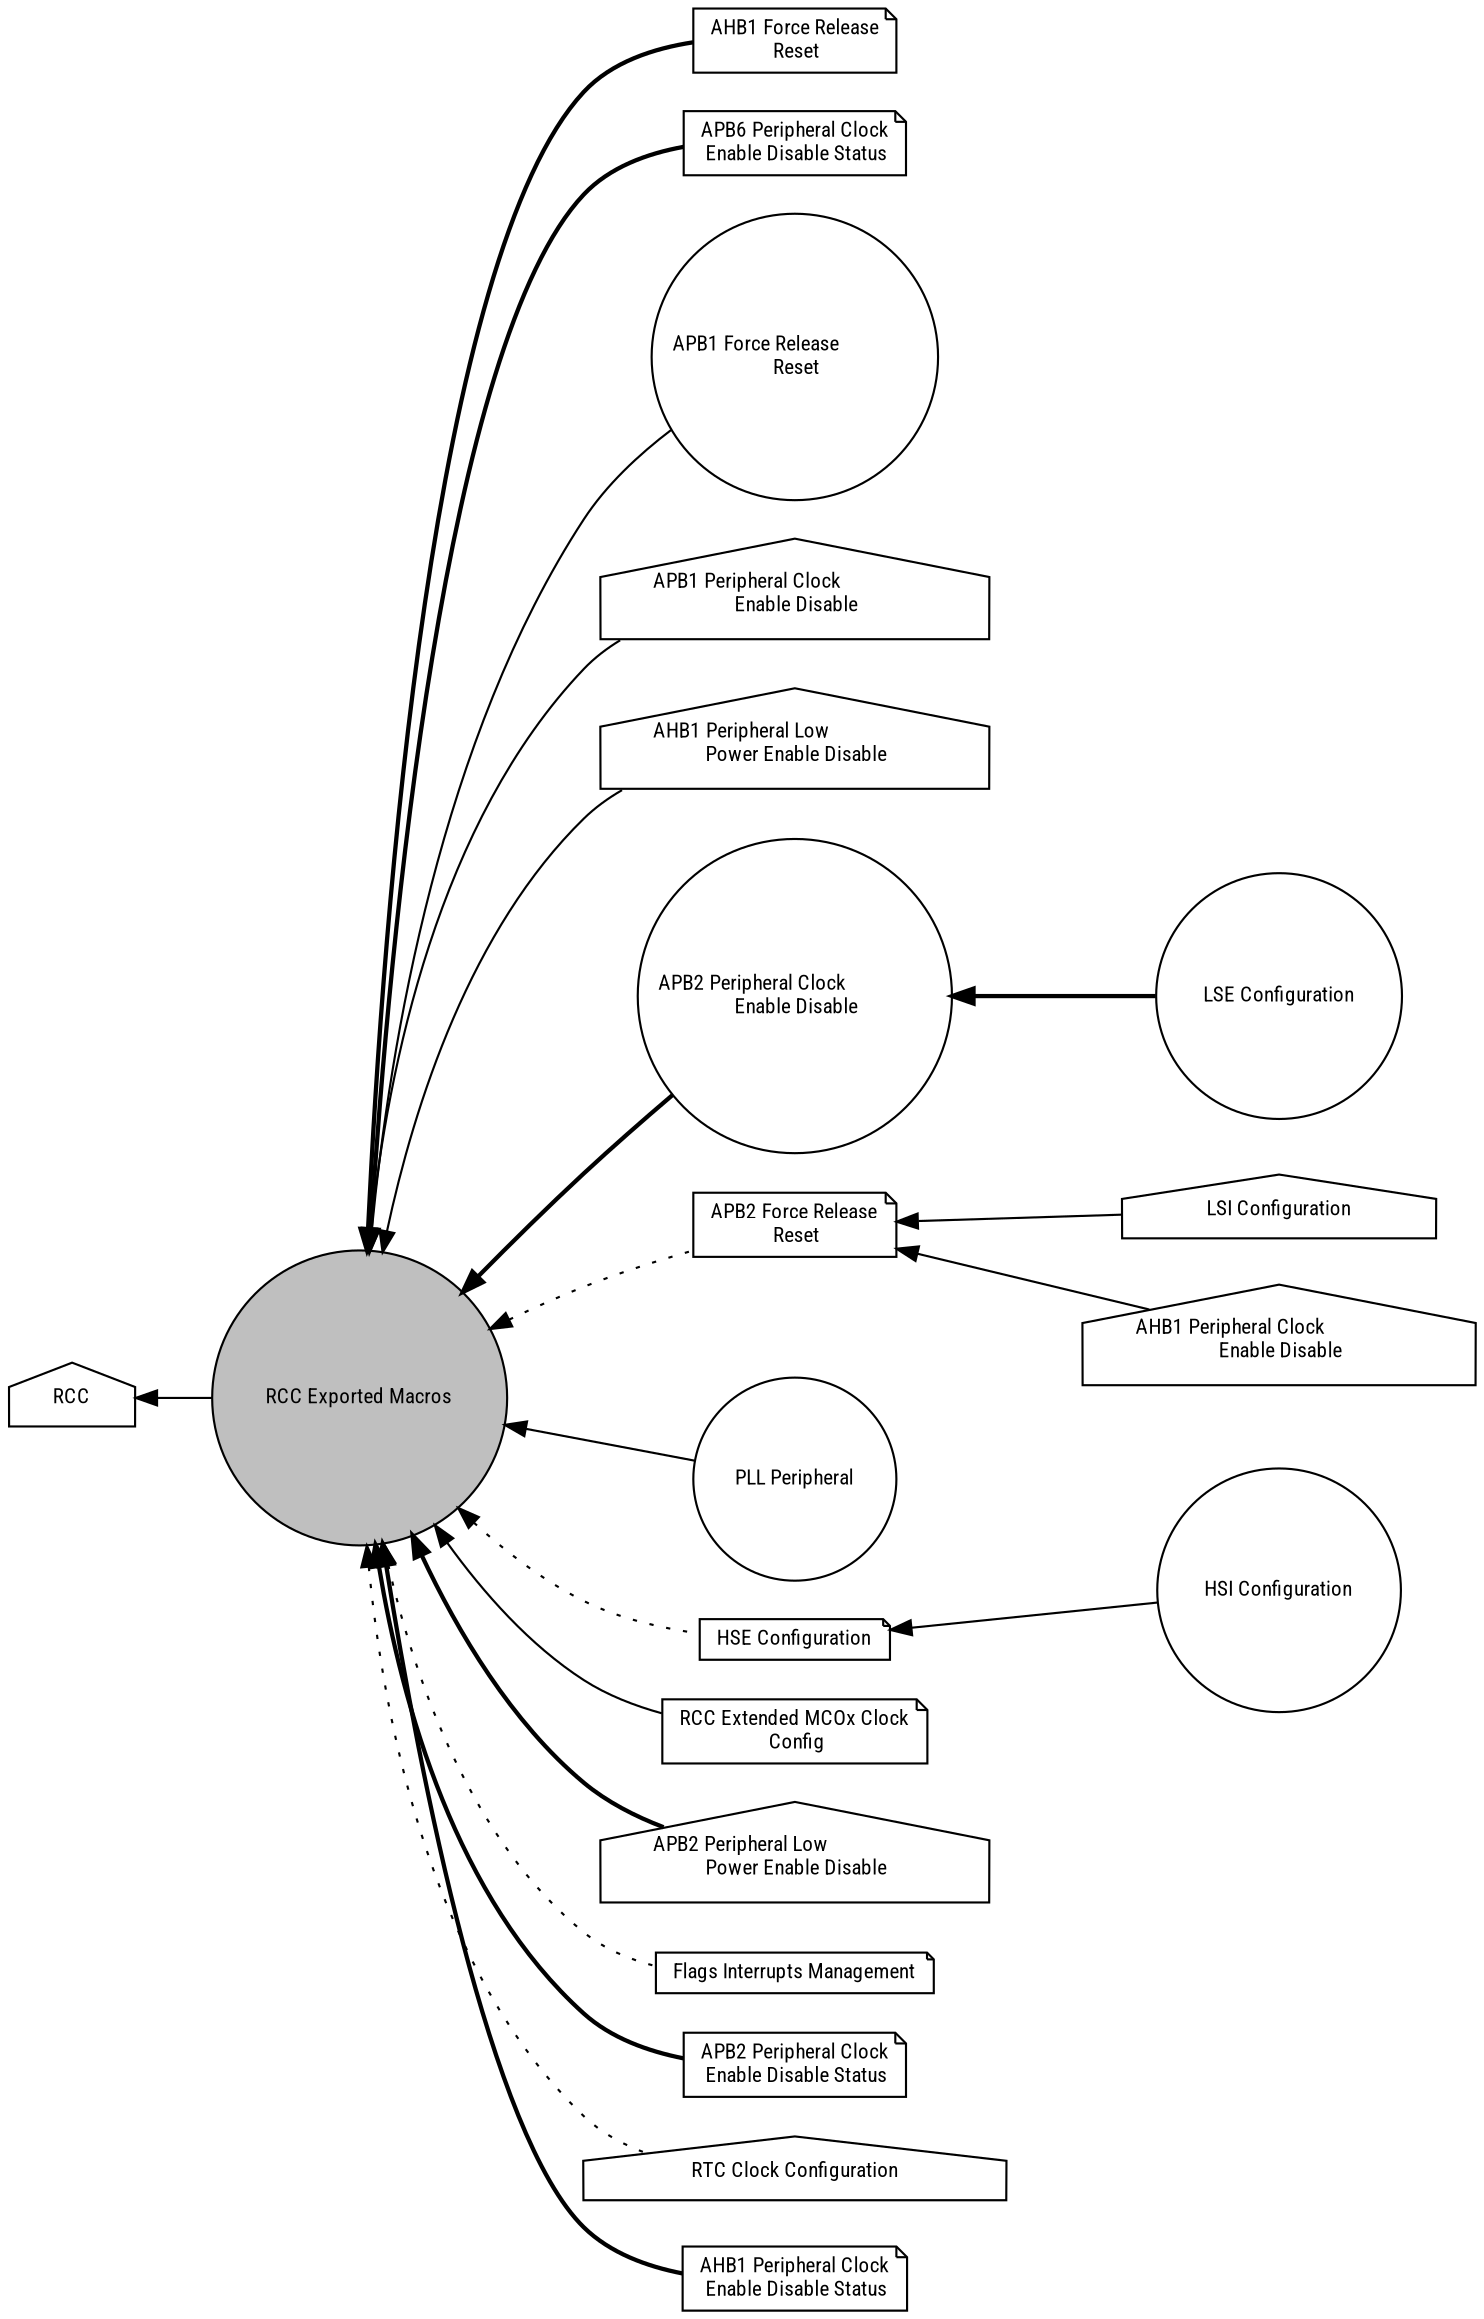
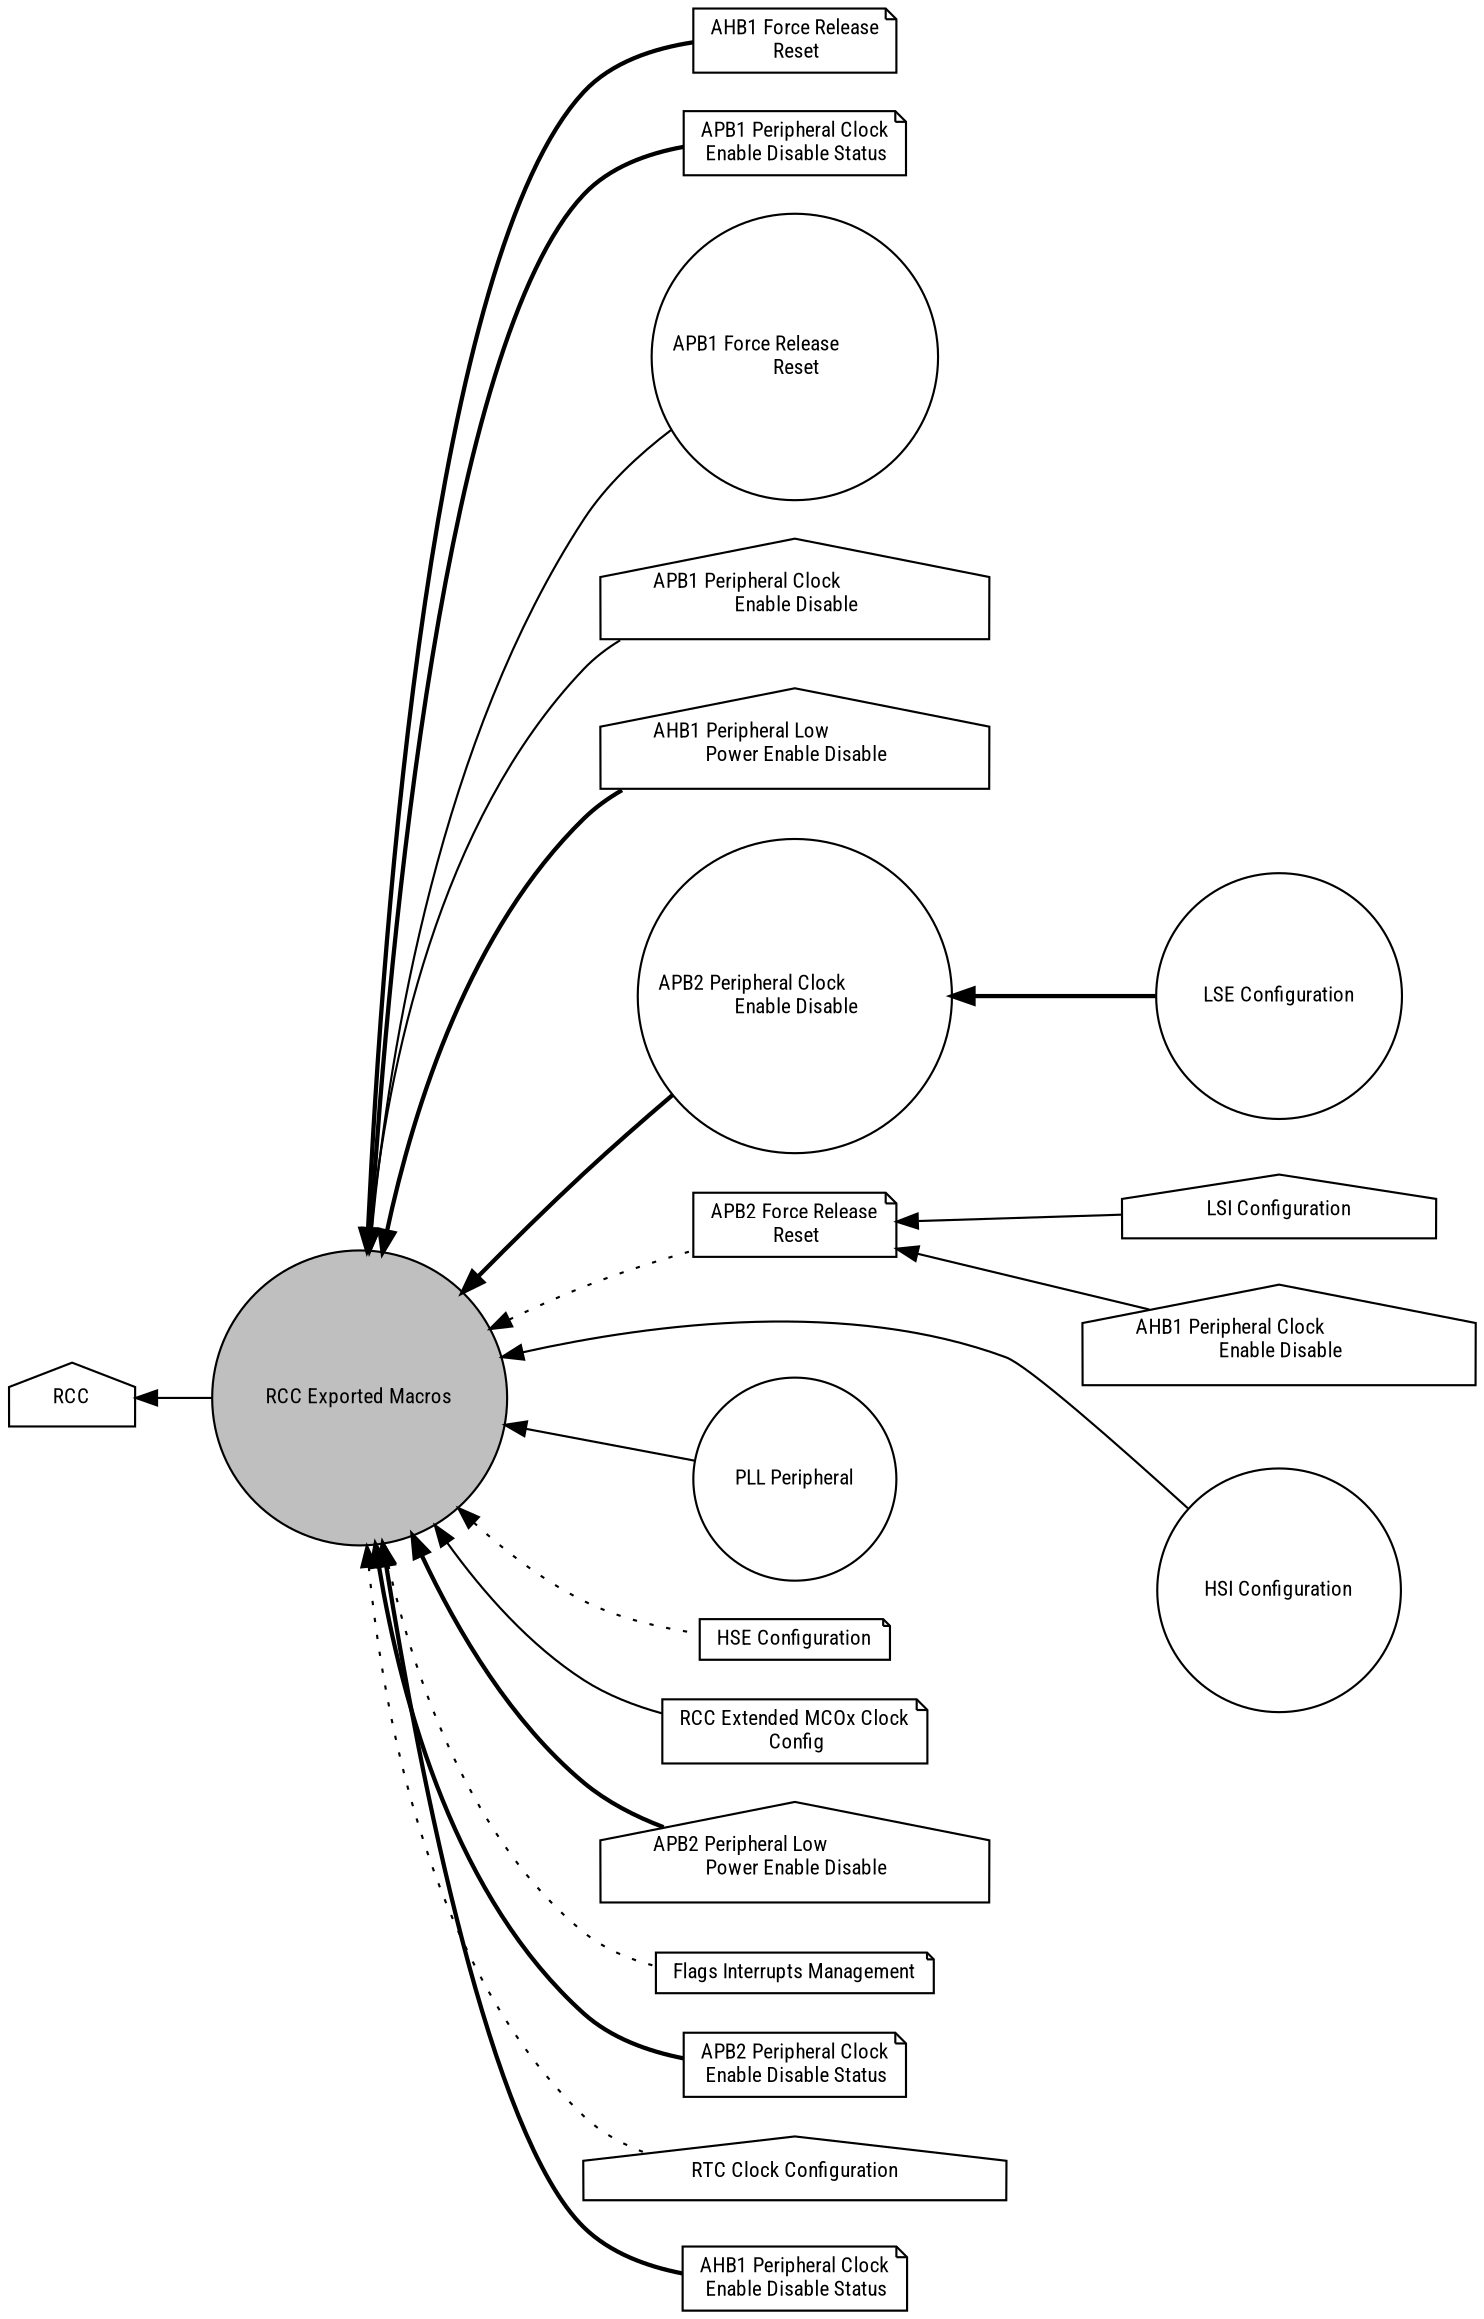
  digraph {
    fontname="Roboto Condensed"
    rankdir=LR
    node [color=black fillcolor=white fontname="Roboto Condensed" fontsize=10 shape=note style=filled]
    edge [dir=back fontname="Roboto Condensed" fontsize=10 labelfontname=Helvetica labelfontsize=10 shape=plaintext style=bold]
    n1 [height=0.2 label="LSI Configuration" shape=house width=0.4]
    n2 [height=0.2 label="LSE Configuration" shape=circle width=0.4]
    n3 [height=0.2 label="AHB1 Force Release\l Reset" width=0.4]
-   n4 [height=0.2 label="APB6 Peripheral Clock\l Enable Disable Status" width=0.4]
+   n4 [height=0.2 label="APB1 Peripheral Clock\l Enable Disable Status" width=0.4]
    n5 [fillcolor=grey75 fontcolor=black height=0.2 label="RCC Exported Macros" shape=circle width=0.4]
    n6 [height=0.2 label="APB1 Force Release\l Reset" shape=circle width=0.4]
    n7 [height=0.2 label="APB1 Peripheral Clock\l Enable Disable" shape=house width=0.4]
    n8 [height=0.2 label="AHB1 Peripheral Low\l Power Enable Disable" shape=house width=0.4]
    n9 [height=0.2 label="APB2 Peripheral Clock\l Enable Disable" shape=circle width=0.4]
    n10 [height=0.2 label="APB2 Force Release\l Reset" width=0.4]
    n11 [height=0.2 label="HSI Configuration" shape=circle width=0.4]
    n12 [height=0.2 label="PLL Peripheral" shape=circle width=0.4]
    n13 [height=0.2 label="HSE Configuration" width=0.4]
    n14 [height=0.2 label="RCC Extended MCOx Clock\l Config" width=0.4]
    n15 [height=0.2 label="APB2 Peripheral Low\l Power Enable Disable" shape=house width=0.4]
    n16 [height=0.2 label="Flags Interrupts Management" width=0.4]
    n17 [height=0.2 label="APB2 Peripheral Clock\l Enable Disable Status" width=0.4]
    n18 [height=0.2 label="RTC Clock Configuration" shape=house width=0.4]
    n19 [height=0.2 label="AHB1 Peripheral Clock\l Enable Disable Status" width=0.4]
    n20 [height=0.2 label="AHB1 Peripheral Clock\l Enable Disable" shape=house width=0.4]
    n21 [height=0.2 label=RCC shape=house width=0.4]
    n5 -> n3
    n5 -> n4
    n5 -> n6 [style=solid]
    n5 -> n7 [style=solid]
-   n5 -> n8 [style=solid]
+   n5 -> n8
    n5 -> n9
    n5 -> n10 [style=dotted]
-   n13 -> n11 [style=solid]
+   n5 -> n11 [style=solid]
    n5 -> n12 [style=solid]
    n5 -> n13 [style=dotted]
    n5 -> n14 [style=solid]
    n5 -> n15
    n5 -> n16 [style=dotted]
    n5 -> n17
    n5 -> n18 [style=dotted]
    n5 -> n19
    n9 -> n2
    n10 -> n1 [style=solid]
    n10 -> n20 [style=solid]
    n21 -> n5 [style=solid]
  }
